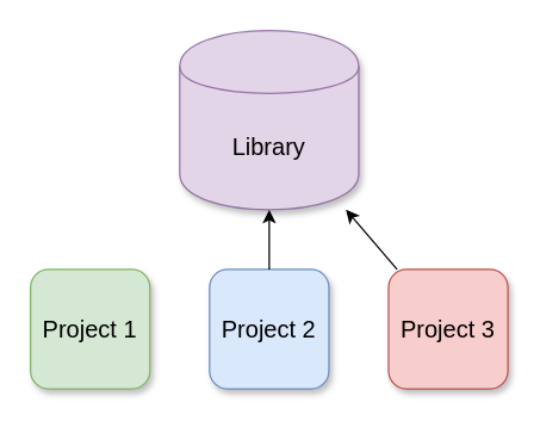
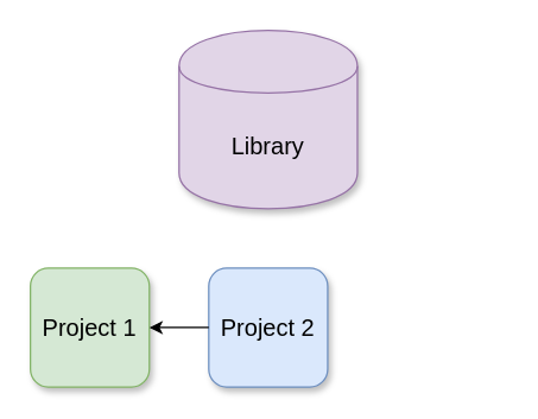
  <mxCell id="0" />
  <mxCell id="1" parent="0" />
  <mxCell id="2" value="Library" style="shape=cylinder;whiteSpace=wrap;html=1;boundedLbl=1;backgroundOutline=1;fillColor=#e1d5e7;strokeColor=#9673a6;shadow=1;collapsible=0;fontFamily=Helvetica;fontStyle=0;horizontal=1;fontSize=16;" vertex="1" parent="1"><mxGeometry x="120" y="20" width="120" height="120" as="geometry" /></mxCell>
  <mxCell id="3" value="Project 1" style="whiteSpace=wrap;html=1;aspect=fixed;fillColor=#d5e8d4;strokeColor=#82b366;rounded=1;shadow=1;fontSize=16;" vertex="1" parent="1"><mxGeometry x="20" y="180" width="80" height="80" as="geometry" /></mxCell>
  <mxCell id="4" value="Project 2" style="whiteSpace=wrap;html=1;aspect=fixed;fillColor=#dae8fc;strokeColor=#6c8ebf;rounded=1;shadow=1;fontSize=16;" vertex="1" parent="1"><mxGeometry x="140" y="180" width="80" height="80" as="geometry" /></mxCell>
- <mxCell id="5" value="Project 3" style="whiteSpace=wrap;html=1;aspect=fixed;fillColor=#f8cecc;strokeColor=#b85450;rounded=1;shadow=1;glass=0;comic=0;fontSize=16;" vertex="1" parent="1"><mxGeometry x="260" y="180" width="80" height="80" as="geometry" /></mxCell>
- <mxCell id="6" value="" style="endArrow=classic;html=1;" edge="1" parent="1" source="4" target="2"><mxGeometry width="50" height="50" relative="1" as="geometry"><mxPoint x="20" y="330" as="sourcePoint" /><mxPoint x="70" y="280" as="targetPoint" /></mxGeometry></mxCell>
- <mxCell id="7" value="" style="endArrow=classic;html=1;" edge="1" parent="1" source="5" target="2"><mxGeometry width="50" height="50" relative="1" as="geometry"><mxPoint x="20" y="330" as="sourcePoint" /><mxPoint x="70" y="280" as="targetPoint" /></mxGeometry></mxCell>
+ <mxCell id="6" value="" style="endArrow=classic;html=1;" edge="1" parent="1" source="4" target="3"><mxGeometry width="50" height="50" relative="1" as="geometry"><mxPoint x="20" y="330" as="sourcePoint" /><mxPoint x="70" y="280" as="targetPoint" /></mxGeometry></mxCell>
